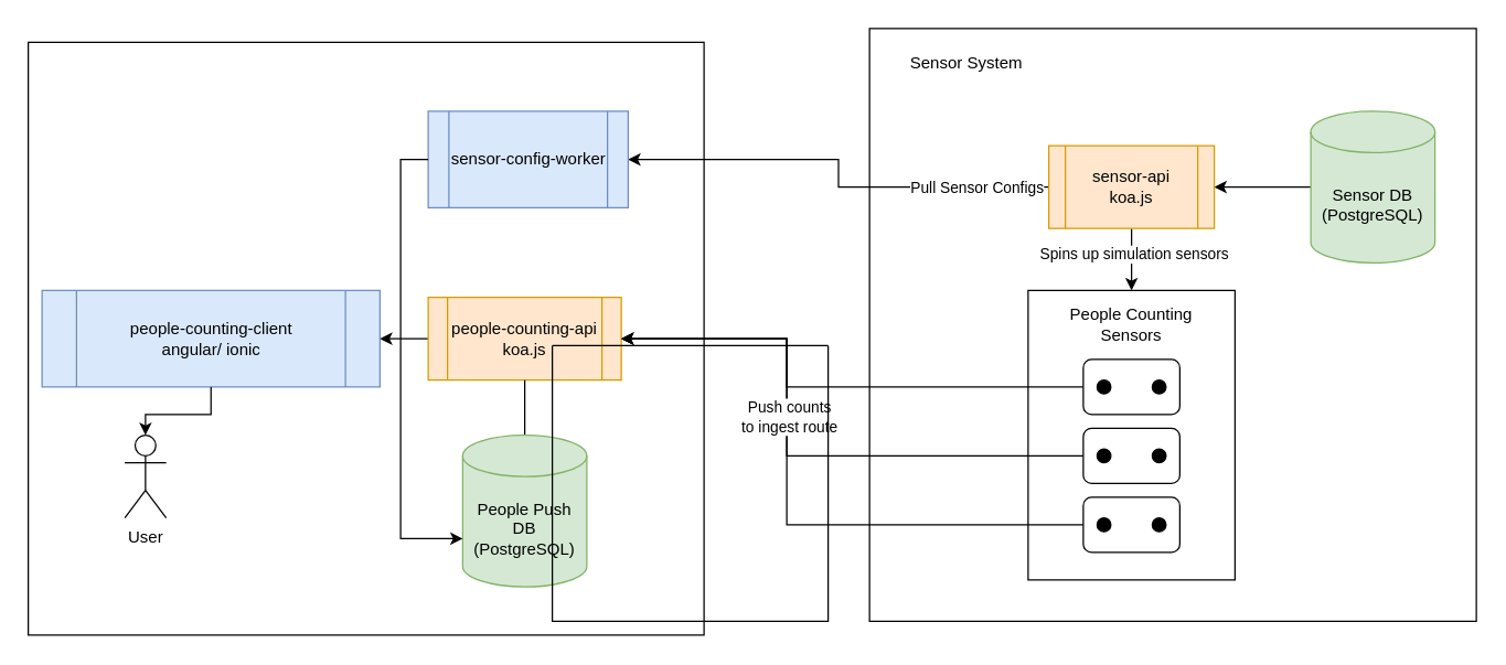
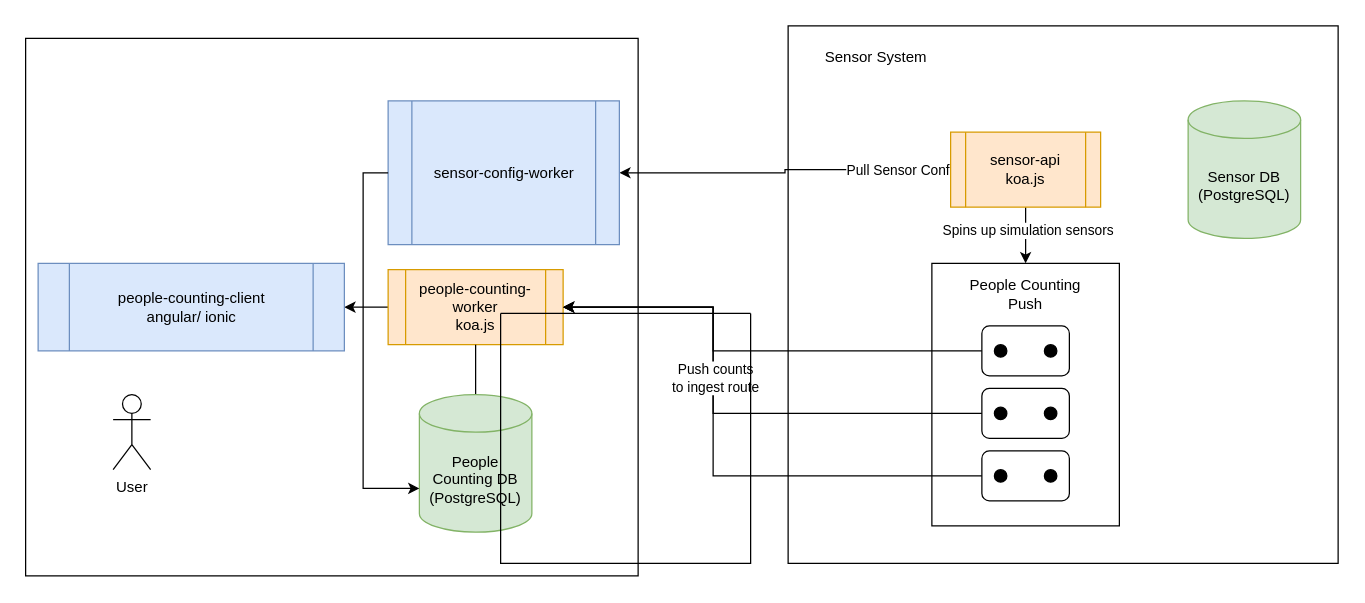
  <mxCell id="0" />
  <mxCell id="1" parent="0" />
  <mxCell id="2" value="" style="group" vertex="1" connectable="0" parent="1"><mxGeometry x="20" y="30" width="490" height="430" as="geometry" /></mxCell>
  <mxCell id="3" value="" style="rounded=0;whiteSpace=wrap;html=1;" vertex="1" parent="2"><mxGeometry width="490" height="430" as="geometry" /></mxCell>
  <mxCell id="4" value="" style="rounded=0;whiteSpace=wrap;html=1;" vertex="1" parent="1"><mxGeometry x="630" y="20" width="440" height="430" as="geometry" /></mxCell>
  <mxCell id="5" value="" style="rounded=0;whiteSpace=wrap;html=1;" vertex="1" parent="1"><mxGeometry x="745" y="210" width="150" height="210" as="geometry" /></mxCell>
- <mxCell id="6" style="edgeStyle=orthogonalEdgeStyle;rounded=0;orthogonalLoop=1;jettySize=auto;html=1;exitX=0;exitY=0.5;exitDx=0;exitDy=0;exitPerimeter=0;" edge="1" parent="1" source="7" target="12"><mxGeometry relative="1" as="geometry" /></mxCell>
  <mxCell id="7" value="Sensor DB&lt;div&gt;(PostgreSQL)&lt;/div&gt;" style="shape=cylinder3;whiteSpace=wrap;html=1;boundedLbl=1;backgroundOutline=1;size=15;fillColor=#d5e8d4;strokeColor=#82b366;" vertex="1" parent="1"><mxGeometry x="950" y="80" width="90" height="110" as="geometry" /></mxCell>
  <mxCell id="8" style="edgeStyle=orthogonalEdgeStyle;rounded=0;orthogonalLoop=1;jettySize=auto;html=1;exitX=0.5;exitY=1;exitDx=0;exitDy=0;entryX=0.5;entryY=0;entryDx=0;entryDy=0;" edge="1" parent="1" source="12" target="5"><mxGeometry relative="1" as="geometry" /></mxCell>
  <mxCell id="9" value="Spins up simulation sensors" style="edgeLabel;html=1;align=center;verticalAlign=middle;resizable=0;points=[];" vertex="1" connectable="0" parent="8"><mxGeometry x="-0.21" y="1" relative="1" as="geometry"><mxPoint as="offset" /></mxGeometry></mxCell>
  <mxCell id="10" style="edgeStyle=orthogonalEdgeStyle;rounded=0;orthogonalLoop=1;jettySize=auto;html=1;exitX=0;exitY=0.5;exitDx=0;exitDy=0;entryX=1;entryY=0.5;entryDx=0;entryDy=0;" edge="1" parent="1" source="12" target="33"><mxGeometry relative="1" as="geometry" /></mxCell>
  <mxCell id="11" value="Pull Sensor Configs" style="edgeLabel;html=1;align=center;verticalAlign=middle;resizable=0;points=[];" vertex="1" connectable="0" parent="10"><mxGeometry x="-0.429" y="-3" relative="1" as="geometry"><mxPoint x="40" y="3" as="offset" /></mxGeometry></mxCell>
  <mxCell id="12" value="sensor-api&lt;div&gt;koa.js&lt;/div&gt;" style="shape=process;whiteSpace=wrap;html=1;backgroundOutline=1;fillColor=#ffe6cc;strokeColor=#d79b00;" vertex="1" parent="1"><mxGeometry x="760" y="105" width="120" height="60" as="geometry" /></mxCell>
  <mxCell id="13" value="" style="group" vertex="1" connectable="0" parent="1"><mxGeometry x="785" y="260" width="70" height="40" as="geometry" /></mxCell>
  <mxCell id="14" value="" style="rounded=1;whiteSpace=wrap;html=1;" vertex="1" parent="13"><mxGeometry width="70" height="40" as="geometry" /></mxCell>
  <mxCell id="15" value="" style="ellipse;whiteSpace=wrap;html=1;aspect=fixed;fillColor=#000000;" vertex="1" parent="13"><mxGeometry x="10" y="15" width="10" height="10" as="geometry" /></mxCell>
  <mxCell id="16" value="" style="ellipse;whiteSpace=wrap;html=1;aspect=fixed;fillColor=#000000;" vertex="1" parent="13"><mxGeometry x="50" y="15" width="10" height="10" as="geometry" /></mxCell>
  <mxCell id="17" value="" style="group" vertex="1" connectable="0" parent="1"><mxGeometry x="785" y="310" width="70" height="40" as="geometry" /></mxCell>
  <mxCell id="18" value="" style="rounded=1;whiteSpace=wrap;html=1;" vertex="1" parent="17"><mxGeometry width="70" height="40" as="geometry" /></mxCell>
  <mxCell id="19" value="" style="ellipse;whiteSpace=wrap;html=1;aspect=fixed;fillColor=#000000;" vertex="1" parent="17"><mxGeometry x="10" y="15" width="10" height="10" as="geometry" /></mxCell>
  <mxCell id="20" value="" style="ellipse;whiteSpace=wrap;html=1;aspect=fixed;fillColor=#000000;" vertex="1" parent="17"><mxGeometry x="50" y="15" width="10" height="10" as="geometry" /></mxCell>
  <mxCell id="21" value="" style="group" vertex="1" connectable="0" parent="1"><mxGeometry x="785" y="360" width="70" height="40" as="geometry" /></mxCell>
  <mxCell id="22" value="" style="rounded=1;whiteSpace=wrap;html=1;" vertex="1" parent="21"><mxGeometry width="70" height="40" as="geometry" /></mxCell>
  <mxCell id="23" value="" style="ellipse;whiteSpace=wrap;html=1;aspect=fixed;fillColor=#000000;" vertex="1" parent="21"><mxGeometry x="10" y="15" width="10" height="10" as="geometry" /></mxCell>
  <mxCell id="24" value="" style="ellipse;whiteSpace=wrap;html=1;aspect=fixed;fillColor=#000000;" vertex="1" parent="21"><mxGeometry x="50" y="15" width="10" height="10" as="geometry" /></mxCell>
- <mxCell id="25" value="People Counting Sensors" style="text;html=1;align=center;verticalAlign=middle;whiteSpace=wrap;rounded=0;" vertex="1" parent="1"><mxGeometry x="770" y="220" width="100" height="30" as="geometry" /></mxCell>
+ <mxCell id="25" value="People Counting Push" style="text;html=1;align=center;verticalAlign=middle;whiteSpace=wrap;rounded=0;" vertex="1" parent="1"><mxGeometry x="770" y="220" width="100" height="30" as="geometry" /></mxCell>
  <mxCell id="26" style="edgeStyle=orthogonalEdgeStyle;rounded=0;orthogonalLoop=1;jettySize=auto;html=1;exitX=0;exitY=0.5;exitDx=0;exitDy=0;entryX=1;entryY=0.5;entryDx=0;entryDy=0;" edge="1" parent="1" source="27" target="31"><mxGeometry relative="1" as="geometry" /></mxCell>
- <mxCell id="27" value="people-counting-api&lt;div&gt;koa.js&lt;/div&gt;" style="shape=process;whiteSpace=wrap;html=1;backgroundOutline=1;fillColor=#ffe6cc;strokeColor=#d79b00;" vertex="1" parent="1"><mxGeometry x="310" y="215" width="140" height="60" as="geometry" /></mxCell>
+ <mxCell id="27" value="people-counting-worker&lt;div&gt;koa.js&lt;/div&gt;" style="shape=process;whiteSpace=wrap;html=1;backgroundOutline=1;fillColor=#ffe6cc;strokeColor=#d79b00;" vertex="1" parent="1"><mxGeometry x="310" y="215" width="140" height="60" as="geometry" /></mxCell>
  <mxCell id="28" value="User" style="shape=umlActor;verticalLabelPosition=bottom;verticalAlign=top;html=1;outlineConnect=0;" vertex="1" parent="1"><mxGeometry x="90" y="315" width="30" height="60" as="geometry" /></mxCell>
  <mxCell id="29" style="edgeStyle=orthogonalEdgeStyle;rounded=0;orthogonalLoop=1;jettySize=auto;html=1;exitX=0.5;exitY=0;exitDx=0;exitDy=0;exitPerimeter=0;entryX=0.5;entryY=1;entryDx=0;entryDy=0;endArrow=none;" edge="1" parent="1" source="30" target="27"><mxGeometry relative="1" as="geometry" /></mxCell>
- <mxCell id="30" value="People Push DB&lt;div&gt;(PostgreSQL)&lt;/div&gt;" style="shape=cylinder3;whiteSpace=wrap;html=1;boundedLbl=1;backgroundOutline=1;size=15;fillColor=#d5e8d4;strokeColor=#82b366;" vertex="1" parent="1"><mxGeometry x="335" y="315" width="90" height="110" as="geometry" /></mxCell>
+ <mxCell id="30" value="People Counting DB&lt;div&gt;(PostgreSQL)&lt;/div&gt;" style="shape=cylinder3;whiteSpace=wrap;html=1;boundedLbl=1;backgroundOutline=1;size=15;fillColor=#d5e8d4;strokeColor=#82b366;" vertex="1" parent="1"><mxGeometry x="335" y="315" width="90" height="110" as="geometry" /></mxCell>
  <mxCell id="31" value="people-counting-client&lt;div&gt;angular/ ionic&lt;/div&gt;" style="shape=process;whiteSpace=wrap;html=1;backgroundOutline=1;fillColor=#dae8fc;strokeColor=#6c8ebf;" vertex="1" parent="1"><mxGeometry x="30" y="210" width="245" height="70" as="geometry" /></mxCell>
- <mxCell id="32" style="edgeStyle=orthogonalEdgeStyle;rounded=0;orthogonalLoop=1;jettySize=auto;html=1;exitX=0.5;exitY=1;exitDx=0;exitDy=0;entryX=0.5;entryY=0;entryDx=0;entryDy=0;entryPerimeter=0;" edge="1" parent="1" source="31" target="28"><mxGeometry relative="1" as="geometry" /></mxCell>
- <mxCell id="33" value="sensor-config-worker" style="shape=process;whiteSpace=wrap;html=1;backgroundOutline=1;fillColor=#dae8fc;strokeColor=#6c8ebf;" vertex="1" parent="1"><mxGeometry x="310" y="80" width="145" height="70" as="geometry" /></mxCell>
+ <mxCell id="33" value="sensor-config-worker" style="shape=process;whiteSpace=wrap;html=1;backgroundOutline=1;fillColor=#dae8fc;strokeColor=#6c8ebf;" vertex="1" parent="1"><mxGeometry x="310" y="80" width="185" height="115" as="geometry" /></mxCell>
  <mxCell id="34" value="Sensor System" style="text;html=1;align=center;verticalAlign=middle;whiteSpace=wrap;rounded=0;" vertex="1" parent="1"><mxGeometry x="632.5" y="30" width="135" height="30" as="geometry" /></mxCell>
  <mxCell id="35" style="edgeStyle=orthogonalEdgeStyle;rounded=0;orthogonalLoop=1;jettySize=auto;html=1;exitX=0;exitY=0.5;exitDx=0;exitDy=0;entryX=0;entryY=0;entryDx=0;entryDy=75;entryPerimeter=0;" edge="1" parent="1" source="33" target="30"><mxGeometry relative="1" as="geometry" /></mxCell>
  <mxCell id="36" style="edgeStyle=orthogonalEdgeStyle;rounded=0;orthogonalLoop=1;jettySize=auto;html=1;exitX=0;exitY=0.5;exitDx=0;exitDy=0;" edge="1" parent="1" source="14" target="27"><mxGeometry relative="1" as="geometry"><Array as="points"><mxPoint x="570" y="280" /><mxPoint x="570" y="245" /></Array></mxGeometry></mxCell>
  <mxCell id="37" style="edgeStyle=orthogonalEdgeStyle;rounded=0;orthogonalLoop=1;jettySize=auto;html=1;exitX=0;exitY=0.5;exitDx=0;exitDy=0;entryX=1;entryY=0.5;entryDx=0;entryDy=0;" edge="1" parent="1" source="18" target="27"><mxGeometry relative="1" as="geometry"><Array as="points"><mxPoint x="570" y="330" /><mxPoint x="570" y="245" /></Array></mxGeometry></mxCell>
  <mxCell id="38" style="edgeStyle=orthogonalEdgeStyle;rounded=0;orthogonalLoop=1;jettySize=auto;html=1;exitX=0;exitY=0.5;exitDx=0;exitDy=0;entryX=1;entryY=0.5;entryDx=0;entryDy=0;" edge="1" parent="1" source="22" target="27"><mxGeometry relative="1" as="geometry"><mxPoint x="450" y="240" as="targetPoint" /><Array as="points"><mxPoint x="570" y="380" /><mxPoint x="570" y="245" /></Array></mxGeometry></mxCell>
  <mxCell id="39" value="Push counts&lt;div&gt;to ingest route&lt;/div&gt;" style="edgeLabel;html=1;align=center;verticalAlign=middle;resizable=0;points=[];" vertex="1" connectable="0" parent="38"><mxGeometry x="0.25" y="-1" relative="1" as="geometry"><mxPoint as="offset" /></mxGeometry></mxCell>
  <mxCell id="40" value="" style="swimlane;startSize=0;" vertex="1" parent="1"><mxGeometry x="400" y="250" width="200" height="200" as="geometry" /></mxCell>
